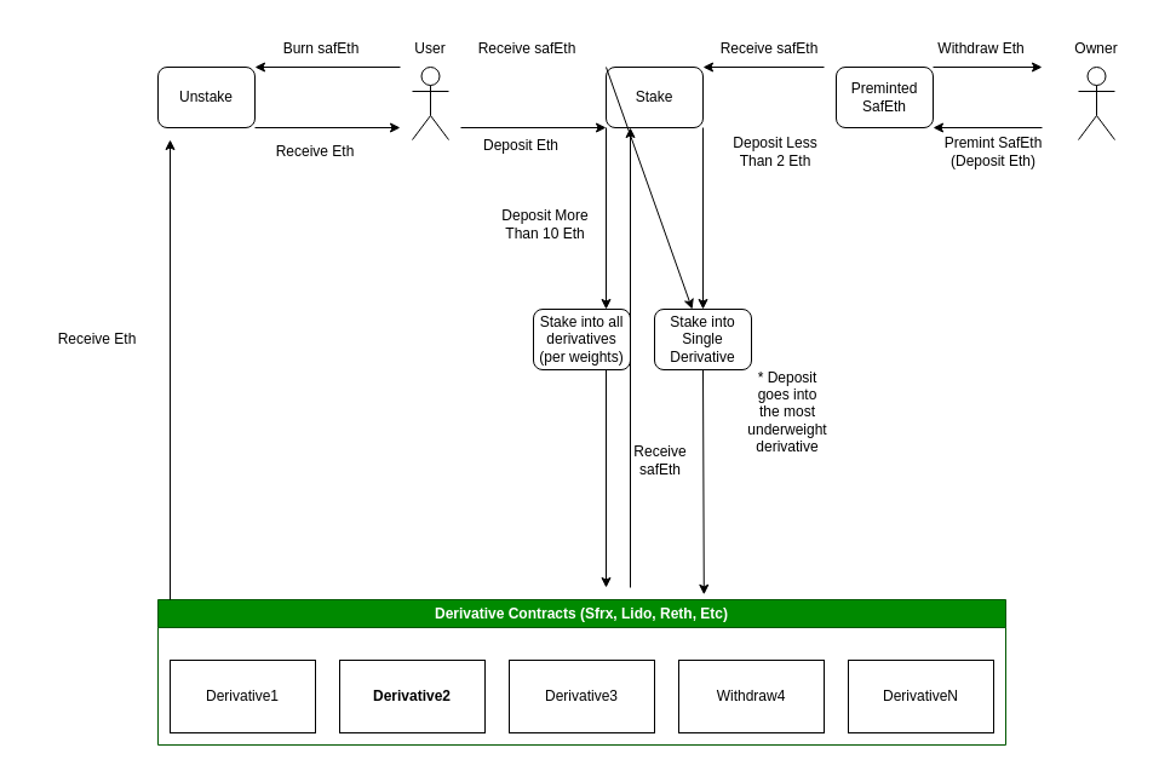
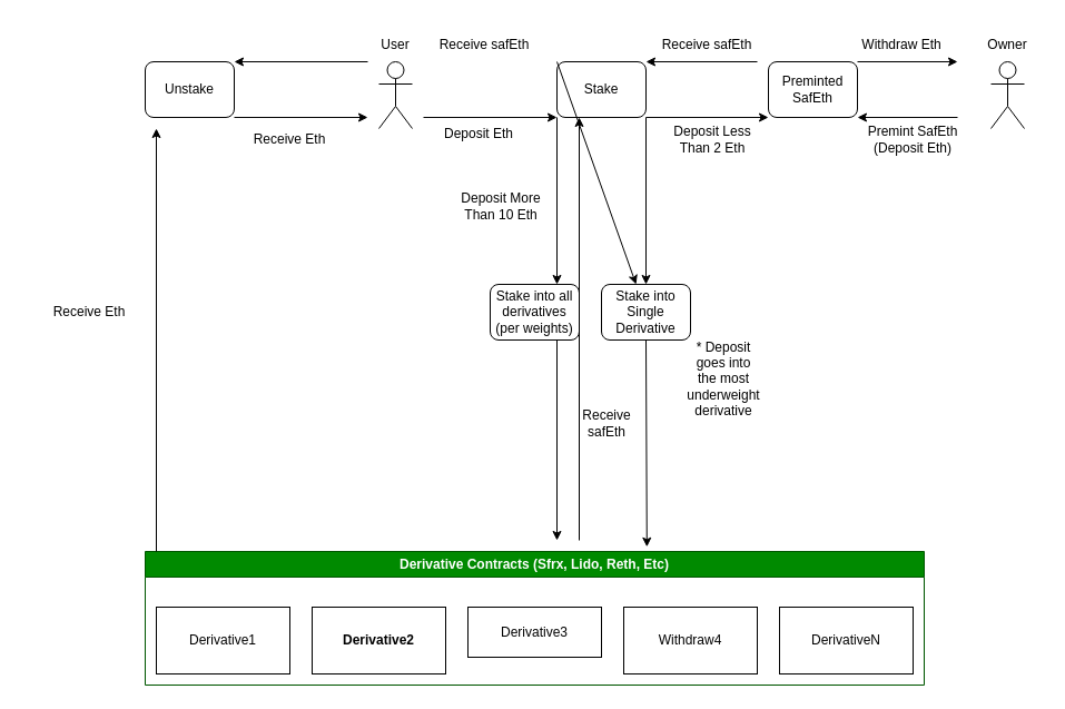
  <mxCell id="0" />
  <mxCell id="1" parent="0" />
  <mxCell id="2" value="" style="shape=umlActor;verticalLabelPosition=bottom;verticalAlign=top;html=1;outlineConnect=0;" parent="1" vertex="1"><mxGeometry x="340" y="55" width="30" height="60" as="geometry" /></mxCell>
  <mxCell id="3" style="edgeStyle=none;html=1;" parent="1" edge="1"><mxGeometry relative="1" as="geometry"><mxPoint x="335" y="215" as="targetPoint" /><mxPoint x="335" y="215" as="sourcePoint" /></mxGeometry></mxCell>
  <mxCell id="4" value="" style="endArrow=none;html=1;" parent="1" edge="1"><mxGeometry width="50" height="50" relative="1" as="geometry"><mxPoint x="210" y="495" as="sourcePoint" /><mxPoint x="340" y="495" as="targetPoint" /></mxGeometry></mxCell>
  <mxCell id="5" value="Derivative Contracts (Sfrx, Lido, Reth, Etc)" style="swimlane;whiteSpace=wrap;html=1;fillColor=#008a00;fontColor=#ffffff;strokeColor=#005700;" parent="1" vertex="1"><mxGeometry x="130" y="495" width="700" height="120" as="geometry" /></mxCell>
- <mxCell id="6" value="Derivative3" style="rounded=0;whiteSpace=wrap;html=1;" parent="5" vertex="1"><mxGeometry x="290" y="50" width="120" height="60" as="geometry" /></mxCell>
+ <mxCell id="6" value="Derivative3" style="rounded=0;whiteSpace=wrap;html=1;" parent="5" vertex="1"><mxGeometry x="290" y="50" width="120" height="45" as="geometry" /></mxCell>
  <mxCell id="7" value="Derivative2" style="whiteSpace=wrap;html=1;fontStyle=1;startSize=23;" parent="5" vertex="1"><mxGeometry x="150" y="50" width="120" height="60" as="geometry" /></mxCell>
  <mxCell id="8" value="Derivative1" style="whiteSpace=wrap;html=1;" parent="5" vertex="1"><mxGeometry x="10" y="50" width="120" height="60" as="geometry" /></mxCell>
  <mxCell id="9" value="Withdraw4" style="rounded=0;whiteSpace=wrap;html=1;" vertex="1" parent="5"><mxGeometry x="430" y="50" width="120" height="60" as="geometry" /></mxCell>
  <mxCell id="10" value="DerivativeN" style="rounded=0;whiteSpace=wrap;html=1;" vertex="1" parent="5"><mxGeometry x="570" y="50" width="120" height="60" as="geometry" /></mxCell>
  <mxCell id="11" value="Stake" style="rounded=1;whiteSpace=wrap;html=1;" vertex="1" parent="1"><mxGeometry x="500" y="55" width="80" height="50" as="geometry" /></mxCell>
  <mxCell id="12" value="Unstake" style="rounded=1;whiteSpace=wrap;html=1;" vertex="1" parent="1"><mxGeometry x="130" y="55" width="80" height="50" as="geometry" /></mxCell>
- <mxCell id="13" value="Burn safEth" style="text;html=1;strokeColor=none;fillColor=none;align=center;verticalAlign=middle;whiteSpace=wrap;rounded=0;" vertex="1" parent="1"><mxGeometry x="230" y="25" width="70" height="30" as="geometry" /></mxCell>
  <mxCell id="14" value="User" style="text;html=1;strokeColor=none;fillColor=none;align=center;verticalAlign=middle;whiteSpace=wrap;rounded=0;" vertex="1" parent="1"><mxGeometry x="325" y="25" width="60" height="30" as="geometry" /></mxCell>
  <mxCell id="15" value="Preminted SafEth" style="rounded=1;whiteSpace=wrap;html=1;" vertex="1" parent="1"><mxGeometry x="690" y="55" width="80" height="50" as="geometry" /></mxCell>
  <mxCell id="16" value="" style="shape=umlActor;verticalLabelPosition=bottom;verticalAlign=top;html=1;outlineConnect=0;" vertex="1" parent="1"><mxGeometry x="890" y="55" width="30" height="60" as="geometry" /></mxCell>
  <mxCell id="17" value="Stake into Single Derivative" style="rounded=1;whiteSpace=wrap;html=1;" vertex="1" parent="1"><mxGeometry x="540" y="255" width="80" height="50" as="geometry" /></mxCell>
  <mxCell id="18" value="" style="endArrow=classic;html=1;entryX=0;entryY=1;entryDx=0;entryDy=0;" edge="1" parent="1" target="11"><mxGeometry width="50" height="50" relative="1" as="geometry"><mxPoint x="380" y="105" as="sourcePoint" /><mxPoint x="350" y="225" as="targetPoint" /></mxGeometry></mxCell>
  <mxCell id="19" value="Deposit Eth" style="text;html=1;strokeColor=none;fillColor=none;align=center;verticalAlign=middle;whiteSpace=wrap;rounded=0;" vertex="1" parent="1"><mxGeometry x="390" y="105" width="80" height="30" as="geometry" /></mxCell>
  <mxCell id="20" value="" style="endArrow=classic;html=1;exitX=0;exitY=0;exitDx=0;exitDy=0;" edge="1" parent="1" source="11" target="17"><mxGeometry width="50" height="50" relative="1" as="geometry"><mxPoint x="300" y="275" as="sourcePoint" /><mxPoint x="350" y="225" as="targetPoint" /></mxGeometry></mxCell>
  <mxCell id="21" value="Receive safEth" style="text;html=1;strokeColor=none;fillColor=none;align=center;verticalAlign=middle;whiteSpace=wrap;rounded=0;" vertex="1" parent="1"><mxGeometry x="390" y="25" width="90" height="30" as="geometry" /></mxCell>
  <mxCell id="22" value="Owner" style="text;html=1;strokeColor=none;fillColor=none;align=center;verticalAlign=middle;whiteSpace=wrap;rounded=0;" vertex="1" parent="1"><mxGeometry x="875" y="25" width="60" height="30" as="geometry" /></mxCell>
  <mxCell id="23" value="" style="endArrow=classic;html=1;entryX=1;entryY=1;entryDx=0;entryDy=0;" edge="1" parent="1" target="15"><mxGeometry width="50" height="50" relative="1" as="geometry"><mxPoint x="860" y="105" as="sourcePoint" /><mxPoint x="730" y="95" as="targetPoint" /></mxGeometry></mxCell>
  <mxCell id="24" value="Premint SafEth (Deposit Eth)" style="text;html=1;strokeColor=none;fillColor=none;align=center;verticalAlign=middle;whiteSpace=wrap;rounded=0;" vertex="1" parent="1"><mxGeometry x="770" y="105" width="100" height="40" as="geometry" /></mxCell>
  <mxCell id="25" value="" style="endArrow=classic;html=1;exitX=1;exitY=0;exitDx=0;exitDy=0;" edge="1" parent="1" source="15"><mxGeometry width="50" height="50" relative="1" as="geometry"><mxPoint x="710" y="135" as="sourcePoint" /><mxPoint x="860" y="55" as="targetPoint" /></mxGeometry></mxCell>
  <mxCell id="26" value="Withdraw Eth" style="text;html=1;strokeColor=none;fillColor=none;align=center;verticalAlign=middle;whiteSpace=wrap;rounded=0;" vertex="1" parent="1"><mxGeometry x="760" y="20" width="100" height="40" as="geometry" /></mxCell>
  <mxCell id="27" value="Receive Eth" style="text;html=1;strokeColor=none;fillColor=none;align=center;verticalAlign=middle;whiteSpace=wrap;rounded=0;" vertex="1" parent="1"><mxGeometry x="200" y="110" width="120" height="30" as="geometry" /></mxCell>
  <mxCell id="28" value="" style="endArrow=classic;html=1;exitX=1;exitY=1;exitDx=0;exitDy=0;" edge="1" parent="1" source="12"><mxGeometry width="50" height="50" relative="1" as="geometry"><mxPoint x="310" y="195" as="sourcePoint" /><mxPoint x="330" y="105" as="targetPoint" /></mxGeometry></mxCell>
  <mxCell id="29" value="" style="endArrow=classic;html=1;entryX=0.75;entryY=1;entryDx=0;entryDy=0;" edge="1" parent="1"><mxGeometry width="50" height="50" relative="1" as="geometry"><mxPoint x="330" y="55" as="sourcePoint" /><mxPoint x="210" y="55" as="targetPoint" /></mxGeometry></mxCell>
+ <mxCell id="30" value="" style="endArrow=classic;html=1;entryX=0;entryY=1;entryDx=0;entryDy=0;exitX=1;exitY=1;exitDx=0;exitDy=0;" edge="1" parent="1" source="11" target="15"><mxGeometry width="50" height="50" relative="1" as="geometry"><mxPoint x="310" y="225" as="sourcePoint" /><mxPoint x="360" y="175" as="targetPoint" /></mxGeometry></mxCell>
  <mxCell id="31" value="Deposit Less Than 2 Eth" style="text;html=1;strokeColor=none;fillColor=none;align=center;verticalAlign=middle;whiteSpace=wrap;rounded=0;" vertex="1" parent="1"><mxGeometry x="590" y="105" width="100" height="40" as="geometry" /></mxCell>
  <mxCell id="32" value="" style="endArrow=classic;html=1;entryX=1;entryY=0;entryDx=0;entryDy=0;" edge="1" parent="1" target="11"><mxGeometry relative="1" as="geometry"><mxPoint x="680" y="55" as="sourcePoint" /><mxPoint x="560" y="265" as="targetPoint" /></mxGeometry></mxCell>
  <mxCell id="33" value="Receive safEth" style="text;html=1;strokeColor=none;fillColor=none;align=center;verticalAlign=middle;whiteSpace=wrap;rounded=0;" vertex="1" parent="1"><mxGeometry x="590" y="25" width="90" height="30" as="geometry" /></mxCell>
  <mxCell id="34" value="Stake into all derivatives (per weights)" style="rounded=1;whiteSpace=wrap;html=1;" vertex="1" parent="1"><mxGeometry x="440" y="255" width="80" height="50" as="geometry" /></mxCell>
  <mxCell id="35" value="Receive Eth" style="text;html=1;strokeColor=none;fillColor=none;align=center;verticalAlign=middle;whiteSpace=wrap;rounded=0;" vertex="1" parent="1"><mxGeometry x="20" y="265" width="120" height="30" as="geometry" /></mxCell>
  <mxCell id="36" value="" style="endArrow=classic;html=1;" edge="1" parent="1"><mxGeometry relative="1" as="geometry"><mxPoint x="140" y="495" as="sourcePoint" /><mxPoint x="140" y="115" as="targetPoint" /></mxGeometry></mxCell>
  <mxCell id="37" value="" style="endArrow=classic;html=1;entryX=0.75;entryY=0;entryDx=0;entryDy=0;" edge="1" parent="1" target="34"><mxGeometry width="50" height="50" relative="1" as="geometry"><mxPoint x="500" y="105" as="sourcePoint" /><mxPoint x="470" y="435" as="targetPoint" /></mxGeometry></mxCell>
  <mxCell id="38" value="Deposit More Than 10 Eth" style="text;html=1;strokeColor=none;fillColor=none;align=center;verticalAlign=middle;whiteSpace=wrap;rounded=0;" vertex="1" parent="1"><mxGeometry x="400" y="165" width="100" height="40" as="geometry" /></mxCell>
  <mxCell id="39" value="" style="endArrow=classic;html=1;exitX=0.75;exitY=1;exitDx=0;exitDy=0;" edge="1" parent="1" source="34"><mxGeometry width="50" height="50" relative="1" as="geometry"><mxPoint x="480" y="405" as="sourcePoint" /><mxPoint x="500" y="485" as="targetPoint" /></mxGeometry></mxCell>
  <mxCell id="40" value="" style="endArrow=classic;html=1;entryX=0.5;entryY=0;entryDx=0;entryDy=0;" edge="1" parent="1" target="17"><mxGeometry width="50" height="50" relative="1" as="geometry"><mxPoint x="580" y="105" as="sourcePoint" /><mxPoint x="530" y="355" as="targetPoint" /></mxGeometry></mxCell>
  <mxCell id="41" value="" style="endArrow=classic;html=1;exitX=0.5;exitY=1;exitDx=0;exitDy=0;entryX=0.644;entryY=-0.035;entryDx=0;entryDy=0;entryPerimeter=0;" edge="1" parent="1" source="17" target="5"><mxGeometry width="50" height="50" relative="1" as="geometry"><mxPoint x="580" y="485" as="sourcePoint" /><mxPoint x="670" y="375" as="targetPoint" /></mxGeometry></mxCell>
  <mxCell id="42" value="" style="endArrow=classic;html=1;entryX=0.25;entryY=1;entryDx=0;entryDy=0;" edge="1" parent="1" target="11"><mxGeometry width="50" height="50" relative="1" as="geometry"><mxPoint x="520" y="485" as="sourcePoint" /><mxPoint x="530" y="355" as="targetPoint" /></mxGeometry></mxCell>
  <mxCell id="43" value="Receive&lt;br&gt;safEth" style="text;html=1;strokeColor=none;fillColor=none;align=center;verticalAlign=middle;whiteSpace=wrap;rounded=0;" vertex="1" parent="1"><mxGeometry x="500" y="365" width="90" height="30" as="geometry" /></mxCell>
  <mxCell id="44" value="* Deposit goes into the most underweight derivative" style="text;html=1;strokeColor=none;fillColor=none;align=center;verticalAlign=middle;whiteSpace=wrap;rounded=0;" vertex="1" parent="1"><mxGeometry x="620" y="325" width="60" height="30" as="geometry" /></mxCell>
